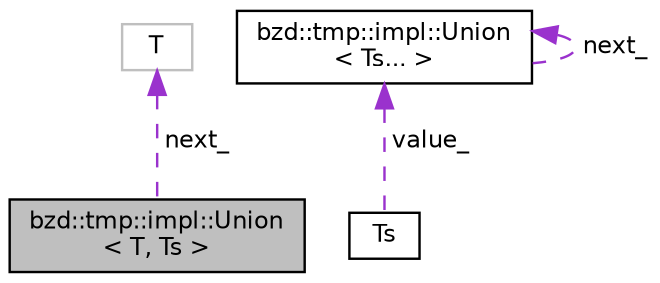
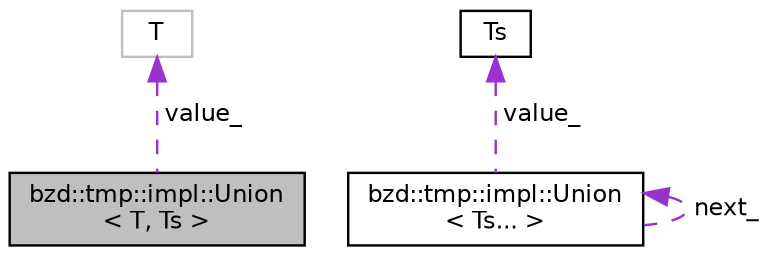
  digraph {
    node [color=black fillcolor=white fontname=Helvetica fontsize=10 shape=record style=filled]
    edge [color=darkorchid3 dir=back fontname=Helvetica fontsize=10 labelfontname=Helvetica labelfontsize=10 style=dashed]
    n1 [fillcolor=grey75 fontcolor=black height=0.2 label="bzd::tmp::impl::Union\l\< T, Ts \>" width=0.4]
    n2 [height=0.2 label="bzd::tmp::impl::Union\l\< Ts... \>" width=0.4]
    n3 [height=0.2 label=Ts width=0.4]
    n4 [color=grey75 height=0.2 label=T width=0.4]
    n2 -> n2 [label=" next_"]
-   n2 -> n3 [label=" value_"]
-   n4 -> n1 [label=" next_"]
+   n3 -> n2 [label=" value_"]
+   n4 -> n1 [label=" value_"]
  }
